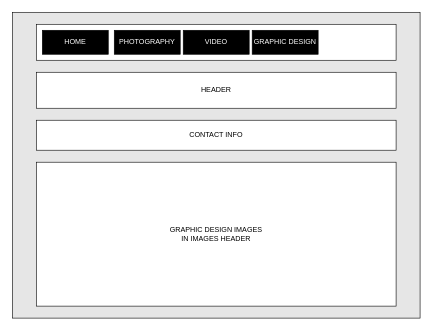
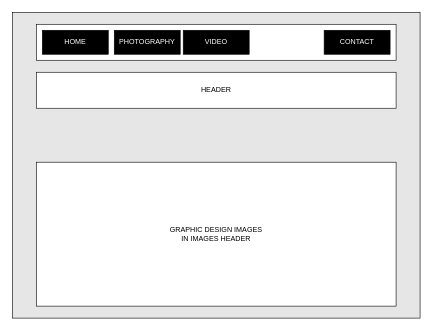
  <mxCell id="0" />
  <mxCell id="1" parent="0" />
  <mxCell id="2" value="&lt;br&gt;&lt;br&gt;&lt;br&gt;&lt;br&gt;&lt;br&gt;&lt;br&gt;&lt;br&gt;&lt;br&gt;&lt;br&gt;&lt;br&gt;&lt;br&gt;&lt;br&gt;&lt;br&gt;&lt;br&gt;&lt;br&gt;&lt;br&gt;&lt;br&gt;&lt;br&gt;&lt;br&gt;&lt;br&gt;&lt;br&gt;&lt;br&gt;&lt;br&gt;&lt;br&gt;&lt;br&gt;" style="rounded=0;whiteSpace=wrap;html=1;fillColor=#E6E6E6;" vertex="1" parent="1"><mxGeometry x="20" width="680" height="510" as="geometry" y="20" /></mxCell>
  <mxCell id="3" value="" style="rounded=0;whiteSpace=wrap;html=1;" vertex="1" parent="1"><mxGeometry x="60" y="40" width="600" height="60" as="geometry" /></mxCell>
- <mxCell id="4" value="CONTACT INFO" style="rounded=0;whiteSpace=wrap;html=1;" vertex="1" parent="1"><mxGeometry x="60" y="200" width="600" height="50" as="geometry" /></mxCell>
  <mxCell id="5" value="HOME" style="rounded=0;whiteSpace=wrap;html=1;fillColor=#000000;fontColor=#FFFFFF;" vertex="1" parent="1"><mxGeometry x="70" y="50" width="110" height="40" as="geometry" /></mxCell>
  <mxCell id="6" value="PHOTOGRAPHY" style="rounded=0;whiteSpace=wrap;html=1;fontColor=#FFFFFF;fillColor=#000000;" vertex="1" parent="1"><mxGeometry x="190" y="50" width="110" height="40" as="geometry" /></mxCell>
  <mxCell id="7" value="VIDEO" style="rounded=0;whiteSpace=wrap;html=1;fillColor=#000000;fontColor=#FFFFFF;" vertex="1" parent="1"><mxGeometry x="305" y="50" width="110" height="40" as="geometry" /></mxCell>
- <mxCell id="8" value="GRAPHIC DESIGN" style="rounded=0;whiteSpace=wrap;html=1;fontColor=#FFFFFF;fillColor=#000000;" vertex="1" parent="1"><mxGeometry x="420" y="50" width="110" height="40" as="geometry" /></mxCell>
+ <mxCell id="9" value="CONTACT" style="rounded=0;whiteSpace=wrap;html=1;fillColor=#000000;fontColor=#FFFFFF;" vertex="1" parent="1"><mxGeometry x="540" y="50" width="110" height="40" as="geometry" /></mxCell>
  <mxCell id="10" value="HEADER" style="rounded=0;whiteSpace=wrap;html=1;" vertex="1" parent="1"><mxGeometry x="60" y="120" width="600" height="60" as="geometry" /></mxCell>
  <mxCell id="11" value="GRAPHIC DESIGN IMAGES&lt;br&gt;IN IMAGES HEADER" style="rounded=0;whiteSpace=wrap;html=1;" vertex="1" parent="1"><mxGeometry x="60" y="270" width="600" height="240" as="geometry" /></mxCell>
